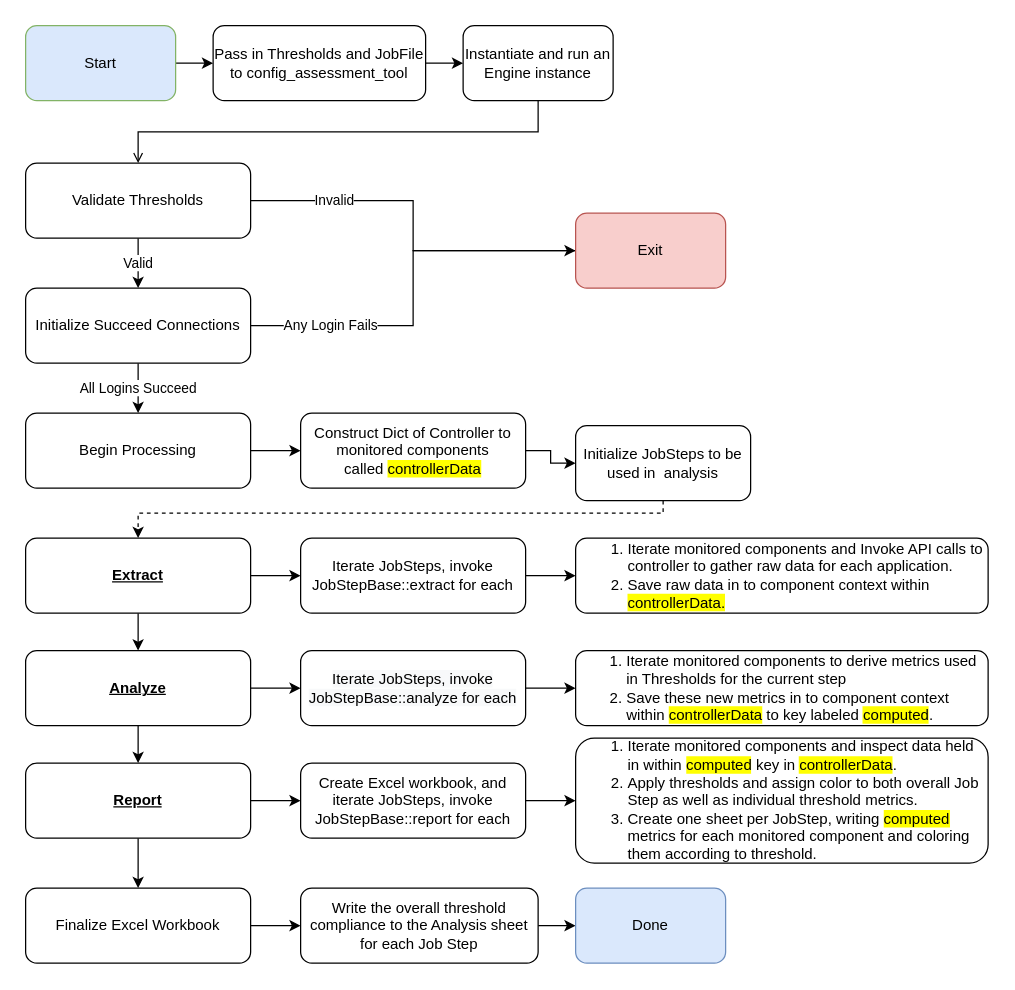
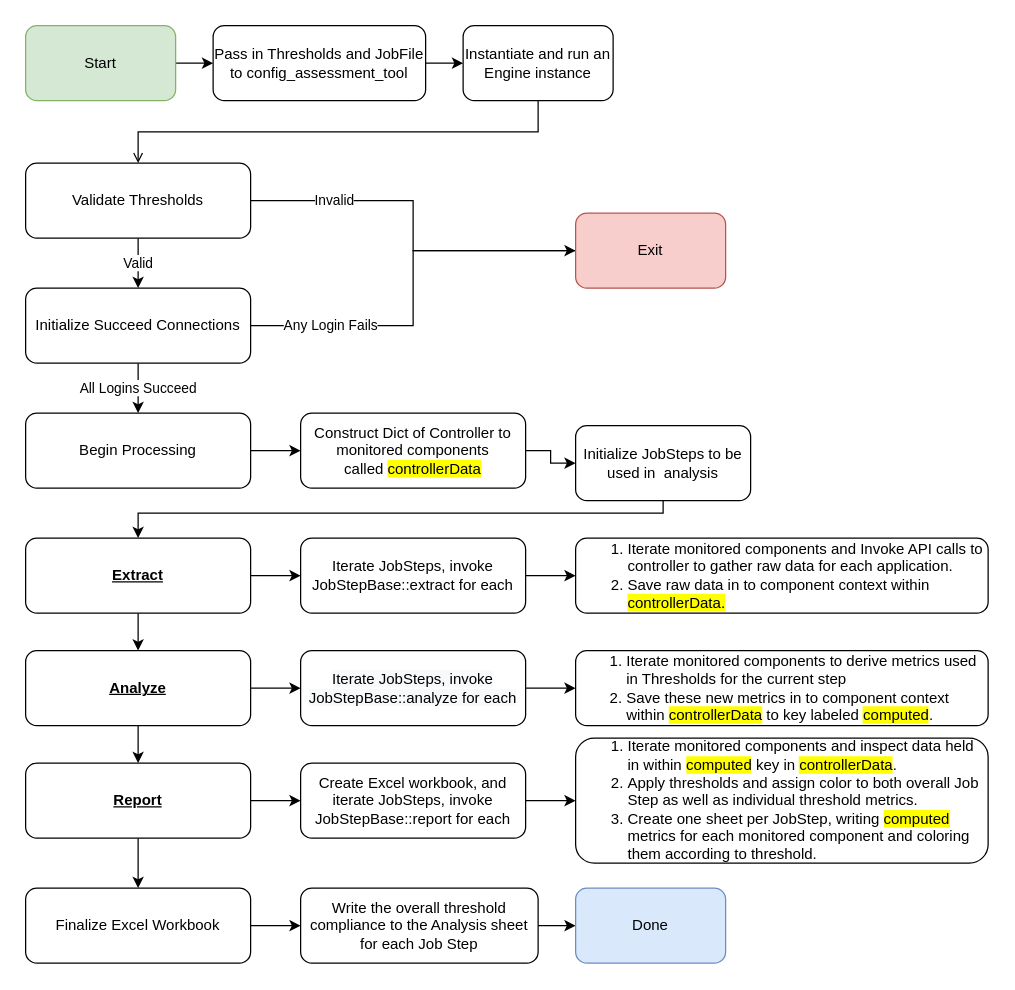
  <mxCell id="0" />
  <mxCell id="1" parent="0" />
  <mxCell id="2" style="edgeStyle=orthogonalEdgeStyle;rounded=0;orthogonalLoop=1;jettySize=auto;html=1;exitX=0.5;exitY=1;exitDx=0;exitDy=0;entryX=0.5;entryY=0;entryDx=0;entryDy=0;endArrow=open;" edge="1" parent="1" source="3" target="6"><mxGeometry relative="1" as="geometry" /></mxCell>
  <mxCell id="3" value="Instantiate and run an Engine instance" style="rounded=1;whiteSpace=wrap;html=1;" vertex="1" parent="1"><mxGeometry x="370" y="20" width="120" height="60" as="geometry" /></mxCell>
  <mxCell id="4" value="Valid" style="edgeStyle=orthogonalEdgeStyle;rounded=0;orthogonalLoop=1;jettySize=auto;html=1;" edge="1" parent="1" source="6" target="9"><mxGeometry relative="1" as="geometry" /></mxCell>
  <mxCell id="5" value="Invalid" style="edgeStyle=orthogonalEdgeStyle;rounded=0;orthogonalLoop=1;jettySize=auto;html=1;exitX=1;exitY=0.5;exitDx=0;exitDy=0;entryX=0;entryY=0.5;entryDx=0;entryDy=0;endArrow=none;" edge="1" parent="1" source="6" target="42"><mxGeometry x="-0.556" relative="1" as="geometry"><mxPoint x="490" y="190" as="targetPoint" /><mxPoint as="offset" /></mxGeometry></mxCell>
  <mxCell id="6" value="Validate Thresholds" style="rounded=1;whiteSpace=wrap;html=1;" vertex="1" parent="1"><mxGeometry x="20" y="130" width="180" height="60" as="geometry" /></mxCell>
  <mxCell id="7" value="Any Login Fails" style="edgeStyle=orthogonalEdgeStyle;rounded=0;orthogonalLoop=1;jettySize=auto;html=1;entryX=0;entryY=0.5;entryDx=0;entryDy=0;" edge="1" parent="1" source="9" target="42"><mxGeometry x="-0.6" relative="1" as="geometry"><mxPoint x="460" y="210" as="targetPoint" /><mxPoint as="offset" /></mxGeometry></mxCell>
  <mxCell id="8" value="All Logins Succeed" style="edgeStyle=orthogonalEdgeStyle;rounded=0;orthogonalLoop=1;jettySize=auto;html=1;" edge="1" parent="1" source="9" target="14"><mxGeometry relative="1" as="geometry" /></mxCell>
  <mxCell id="9" value="Initialize Succeed Connections" style="rounded=1;whiteSpace=wrap;html=1;" vertex="1" parent="1"><mxGeometry x="20" y="230" width="180" height="60" as="geometry" /></mxCell>
  <mxCell id="10" style="edgeStyle=orthogonalEdgeStyle;rounded=0;orthogonalLoop=1;jettySize=auto;html=1;exitX=1;exitY=0.5;exitDx=0;exitDy=0;entryX=0;entryY=0.5;entryDx=0;entryDy=0;" edge="1" parent="1" source="43" target="12"><mxGeometry relative="1" as="geometry"><mxPoint x="140" y="50" as="sourcePoint" /></mxGeometry></mxCell>
  <mxCell id="11" style="edgeStyle=orthogonalEdgeStyle;rounded=0;orthogonalLoop=1;jettySize=auto;html=1;exitX=1;exitY=0.5;exitDx=0;exitDy=0;entryX=0;entryY=0.5;entryDx=0;entryDy=0;" edge="1" parent="1" source="12" target="3"><mxGeometry relative="1" as="geometry" /></mxCell>
  <mxCell id="12" value="Pass in Thresholds and JobFile to config_assessment_tool" style="rounded=1;whiteSpace=wrap;html=1;" vertex="1" parent="1"><mxGeometry x="170" y="20" width="170" height="60" as="geometry" /></mxCell>
  <mxCell id="13" value="" style="edgeStyle=orthogonalEdgeStyle;rounded=0;orthogonalLoop=1;jettySize=auto;html=1;" edge="1" parent="1" source="14" target="16"><mxGeometry relative="1" as="geometry" /></mxCell>
  <mxCell id="14" value="Begin Processing" style="rounded=1;whiteSpace=wrap;html=1;" vertex="1" parent="1"><mxGeometry x="20" y="330" width="180" height="60" as="geometry" /></mxCell>
  <mxCell id="15" value="" style="edgeStyle=orthogonalEdgeStyle;rounded=0;orthogonalLoop=1;jettySize=auto;html=1;" edge="1" parent="1" source="16" target="18"><mxGeometry relative="1" as="geometry" /></mxCell>
  <mxCell id="16" value="Construct Dict of Controller to monitored components called&amp;nbsp;&lt;span style=&quot;background-color: rgb(255 , 255 , 0)&quot;&gt;controllerData&lt;/span&gt;" style="rounded=1;whiteSpace=wrap;html=1;" vertex="1" parent="1"><mxGeometry x="240" y="330" width="180" height="60" as="geometry" /></mxCell>
- <mxCell id="17" value="" style="edgeStyle=orthogonalEdgeStyle;rounded=0;orthogonalLoop=1;jettySize=auto;html=1;exitX=0.5;exitY=1;exitDx=0;exitDy=0;dashed=1;" edge="1" parent="1" source="18" target="21"><mxGeometry relative="1" as="geometry"><Array as="points"><mxPoint x="530" y="410" /><mxPoint x="110" y="410" /></Array></mxGeometry></mxCell>
+ <mxCell id="17" value="" style="edgeStyle=orthogonalEdgeStyle;rounded=0;orthogonalLoop=1;jettySize=auto;html=1;exitX=0.5;exitY=1;exitDx=0;exitDy=0;" edge="1" parent="1" source="18" target="21"><mxGeometry relative="1" as="geometry"><Array as="points"><mxPoint x="530" y="410" /><mxPoint x="110" y="410" /></Array></mxGeometry></mxCell>
  <mxCell id="18" value="Initialize JobSteps to be used in&amp;nbsp; analysis" style="rounded=1;whiteSpace=wrap;html=1;" vertex="1" parent="1"><mxGeometry x="460" y="340" width="140" height="60" as="geometry" /></mxCell>
  <mxCell id="19" value="" style="edgeStyle=orthogonalEdgeStyle;rounded=0;orthogonalLoop=1;jettySize=auto;html=1;" edge="1" parent="1" source="21" target="24"><mxGeometry relative="1" as="geometry" /></mxCell>
  <mxCell id="20" value="" style="edgeStyle=orthogonalEdgeStyle;rounded=0;orthogonalLoop=1;jettySize=auto;html=1;" edge="1" parent="1" source="21" target="29"><mxGeometry relative="1" as="geometry" /></mxCell>
  <mxCell id="21" value="&lt;b&gt;&lt;u&gt;Extract&lt;/u&gt;&lt;/b&gt;" style="rounded=1;whiteSpace=wrap;html=1;" vertex="1" parent="1"><mxGeometry x="20" y="430" width="180" height="60" as="geometry" /></mxCell>
  <mxCell id="22" value="" style="edgeStyle=orthogonalEdgeStyle;rounded=0;orthogonalLoop=1;jettySize=auto;html=1;" edge="1" parent="1" source="24" target="27"><mxGeometry relative="1" as="geometry" /></mxCell>
  <mxCell id="23" value="" style="edgeStyle=orthogonalEdgeStyle;rounded=0;orthogonalLoop=1;jettySize=auto;html=1;" edge="1" parent="1" source="24" target="31"><mxGeometry relative="1" as="geometry" /></mxCell>
  <mxCell id="24" value="&lt;b&gt;&lt;u&gt;Analyze&lt;/u&gt;&lt;/b&gt;" style="rounded=1;whiteSpace=wrap;html=1;" vertex="1" parent="1"><mxGeometry x="20" y="520" width="180" height="60" as="geometry" /></mxCell>
  <mxCell id="25" value="" style="edgeStyle=orthogonalEdgeStyle;rounded=0;orthogonalLoop=1;jettySize=auto;html=1;" edge="1" parent="1" source="27" target="33"><mxGeometry relative="1" as="geometry" /></mxCell>
  <mxCell id="26" value="" style="edgeStyle=orthogonalEdgeStyle;rounded=0;orthogonalLoop=1;jettySize=auto;html=1;" edge="1" parent="1" source="27" target="38"><mxGeometry relative="1" as="geometry" /></mxCell>
  <mxCell id="27" value="&lt;b&gt;&lt;u&gt;Report&lt;/u&gt;&lt;/b&gt;" style="rounded=1;whiteSpace=wrap;html=1;" vertex="1" parent="1"><mxGeometry x="20" y="610" width="180" height="60" as="geometry" /></mxCell>
  <mxCell id="28" value="" style="edgeStyle=orthogonalEdgeStyle;rounded=0;orthogonalLoop=1;jettySize=auto;html=1;" edge="1" parent="1" source="29" target="34"><mxGeometry relative="1" as="geometry" /></mxCell>
  <mxCell id="29" value="Iterate JobSteps, invoke JobStepBase::extract for each" style="rounded=1;whiteSpace=wrap;html=1;" vertex="1" parent="1"><mxGeometry x="240" y="430" width="180" height="60" as="geometry" /></mxCell>
  <mxCell id="30" value="" style="edgeStyle=orthogonalEdgeStyle;rounded=0;orthogonalLoop=1;jettySize=auto;html=1;" edge="1" parent="1" source="31" target="35"><mxGeometry relative="1" as="geometry" /></mxCell>
  <mxCell id="31" value="&lt;span style=&quot;color: rgb(0 , 0 , 0) ; font-family: &amp;#34;helvetica&amp;#34; ; font-size: 12px ; font-style: normal ; font-weight: 400 ; letter-spacing: normal ; text-align: center ; text-indent: 0px ; text-transform: none ; word-spacing: 0px ; background-color: rgb(248 , 249 , 250) ; display: inline ; float: none&quot;&gt;Iterate JobSteps, invoke JobStepBase::analyze for each&lt;/span&gt;" style="rounded=1;whiteSpace=wrap;html=1;" vertex="1" parent="1"><mxGeometry x="240" y="520" width="180" height="60" as="geometry" /></mxCell>
  <mxCell id="32" value="" style="edgeStyle=orthogonalEdgeStyle;rounded=0;orthogonalLoop=1;jettySize=auto;html=1;" edge="1" parent="1" source="33" target="36"><mxGeometry relative="1" as="geometry" /></mxCell>
  <mxCell id="33" value="Create Excel workbook, and iterate JobSteps, invoke JobStepBase::report for each" style="rounded=1;whiteSpace=wrap;html=1;" vertex="1" parent="1"><mxGeometry x="240" y="610" width="180" height="60" as="geometry" /></mxCell>
  <mxCell id="34" value="&lt;ol&gt;&lt;li&gt;Iterate monitored components and Invoke API calls to controller to gather raw data for each application.&lt;/li&gt;&lt;li&gt;Save raw data in to component context within &lt;span style=&quot;background-color: rgb(255 , 255 , 0)&quot;&gt;controllerData.&lt;/span&gt;&lt;/li&gt;&lt;/ol&gt;" style="rounded=1;whiteSpace=wrap;html=1;align=left;" vertex="1" parent="1"><mxGeometry x="460" y="430" width="330" height="60" as="geometry" /></mxCell>
  <mxCell id="35" value="&lt;ol style=&quot;text-align: left&quot;&gt;&lt;li&gt;Iterate monitored components to derive metrics used in Thresholds for the current step&lt;/li&gt;&lt;li&gt;Save these new metrics in to component context within&amp;nbsp;&lt;span style=&quot;background-color: rgb(255 , 255 , 0)&quot;&gt;controllerData&lt;/span&gt;&lt;span style=&quot;background-color: rgb(255 , 255 , 255)&quot;&gt; to key labeled &lt;/span&gt;&lt;span style=&quot;background-color: rgb(255 , 255 , 0)&quot;&gt;computed&lt;/span&gt;&lt;span style=&quot;background-color: rgb(255 , 255 , 255)&quot;&gt;.&lt;/span&gt;&lt;/li&gt;&lt;/ol&gt;" style="rounded=1;whiteSpace=wrap;html=1;" vertex="1" parent="1"><mxGeometry x="460" y="520" width="330" height="60" as="geometry" /></mxCell>
  <mxCell id="36" value="&lt;ol&gt;&lt;li&gt;Iterate monitored components and inspect data held in within&lt;span style=&quot;background-color: rgb(255 , 255 , 255)&quot;&gt;&amp;nbsp;&lt;/span&gt;&lt;span style=&quot;background-color: rgb(255 , 255 , 0)&quot;&gt;computed&lt;/span&gt;&lt;span style=&quot;background-color: rgb(255 , 255 , 255)&quot;&gt;&amp;nbsp;key in&amp;nbsp;&lt;/span&gt;&lt;span style=&quot;background-color: rgb(255 , 255 , 0)&quot;&gt;controllerData&lt;/span&gt;.&lt;/li&gt;&lt;li&gt;Apply thresholds and assign color to both overall Job Step as well as individual threshold metrics.&lt;/li&gt;&lt;li&gt;Create one sheet per JobStep, writing &lt;span style=&quot;background-color: rgb(255 , 255 , 0)&quot;&gt;computed&lt;/span&gt; metrics for each monitored component and coloring them according to threshold.&amp;nbsp;&lt;/li&gt;&lt;/ol&gt;" style="rounded=1;whiteSpace=wrap;html=1;align=left;" vertex="1" parent="1"><mxGeometry x="460" y="590" width="330" height="100" as="geometry" /></mxCell>
  <mxCell id="37" value="" style="edgeStyle=orthogonalEdgeStyle;rounded=0;orthogonalLoop=1;jettySize=auto;html=1;" edge="1" parent="1" source="38" target="40"><mxGeometry relative="1" as="geometry" /></mxCell>
  <mxCell id="38" value="Finalize Excel Workbook" style="rounded=1;whiteSpace=wrap;html=1;" vertex="1" parent="1"><mxGeometry x="20" y="710" width="180" height="60" as="geometry" /></mxCell>
  <mxCell id="39" value="" style="edgeStyle=orthogonalEdgeStyle;rounded=0;orthogonalLoop=1;jettySize=auto;html=1;" edge="1" parent="1" source="40" target="41"><mxGeometry relative="1" as="geometry" /></mxCell>
  <mxCell id="40" value="Write the overall threshold compliance to the Analysis sheet for each Job Step" style="rounded=1;whiteSpace=wrap;html=1;" vertex="1" parent="1"><mxGeometry x="240" y="710" width="190" height="60" as="geometry" /></mxCell>
  <mxCell id="41" value="Done" style="rounded=1;whiteSpace=wrap;html=1;fillColor=#dae8fc;strokeColor=#6c8ebf;" vertex="1" parent="1"><mxGeometry x="460" y="710" width="120" height="60" as="geometry" /></mxCell>
  <mxCell id="42" value="Exit" style="rounded=1;whiteSpace=wrap;html=1;fillColor=#f8cecc;strokeColor=#b85450;" vertex="1" parent="1"><mxGeometry x="460" y="170" width="120" height="60" as="geometry" /></mxCell>
- <mxCell id="43" value="Start" style="rounded=1;whiteSpace=wrap;html=1;fillColor=#dae8fc;strokeColor=#82b366;" vertex="1" parent="1"><mxGeometry x="20" y="20" width="120" height="60" as="geometry" /></mxCell>
+ <mxCell id="43" value="Start" style="rounded=1;whiteSpace=wrap;html=1;fillColor=#d5e8d4;strokeColor=#82b366;" vertex="1" parent="1"><mxGeometry x="20" y="20" width="120" height="60" as="geometry" /></mxCell>
